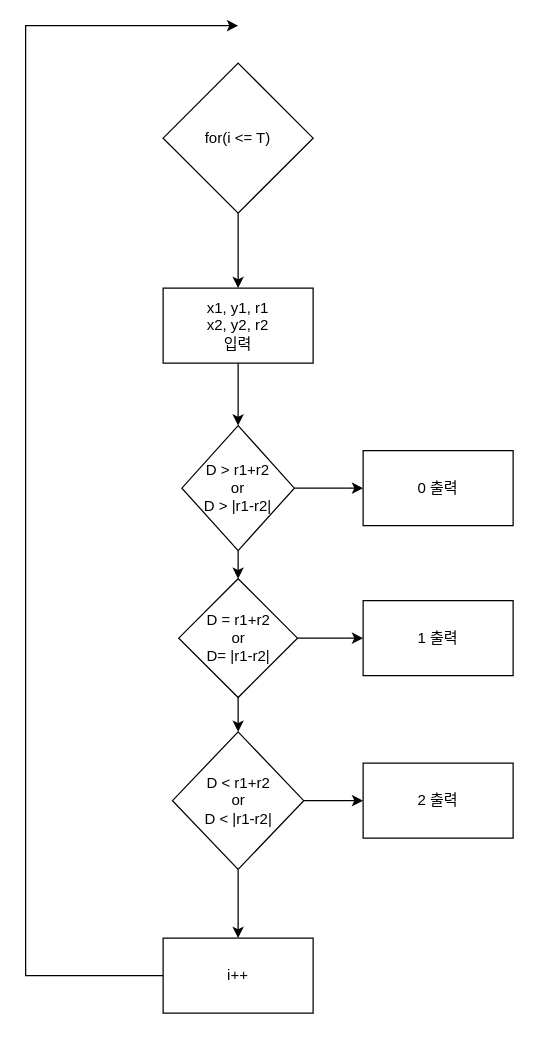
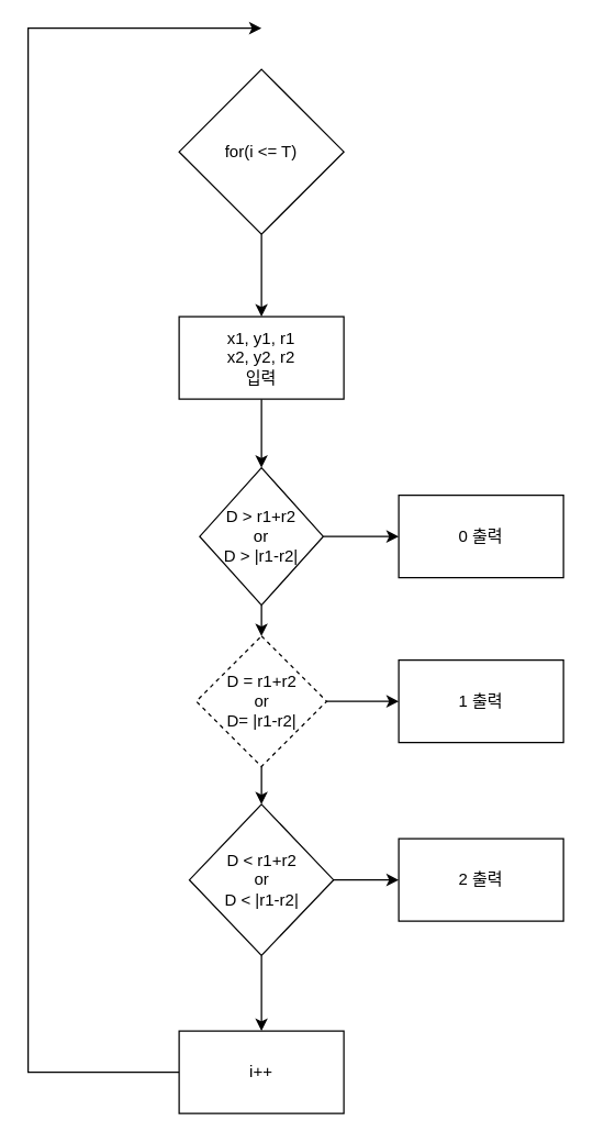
  <mxCell id="0" />
  <mxCell id="1" parent="0" />
  <mxCell id="2" value="" style="edgeStyle=orthogonalEdgeStyle;rounded=0;orthogonalLoop=1;jettySize=auto;html=1;" parent="1" source="3" target="5" edge="1"><mxGeometry relative="1" as="geometry" /></mxCell>
  <mxCell id="3" value="for(i &amp;lt;= T)" style="rhombus;whiteSpace=wrap;html=1;rounded=0;" parent="1" vertex="1"><mxGeometry x="130" y="50" width="120" height="120" as="geometry" /></mxCell>
  <mxCell id="4" value="" style="edgeStyle=orthogonalEdgeStyle;rounded=0;orthogonalLoop=1;jettySize=auto;html=1;" parent="1" source="5" target="8" edge="1"><mxGeometry relative="1" as="geometry" /></mxCell>
  <mxCell id="5" value="x1, y1, r1&lt;br&gt;x2, y2, r2&lt;br&gt;입력" style="whiteSpace=wrap;html=1;rounded=0;" parent="1" vertex="1"><mxGeometry x="130" y="230" width="120" height="60" as="geometry" /></mxCell>
  <mxCell id="6" value="" style="edgeStyle=orthogonalEdgeStyle;rounded=0;orthogonalLoop=1;jettySize=auto;html=1;" parent="1" source="8" target="11" edge="1"><mxGeometry relative="1" as="geometry" /></mxCell>
  <mxCell id="7" value="" style="edgeStyle=orthogonalEdgeStyle;rounded=0;orthogonalLoop=1;jettySize=auto;html=1;" parent="1" source="8" target="15" edge="1"><mxGeometry relative="1" as="geometry" /></mxCell>
  <mxCell id="8" value="D &amp;gt; r1+r2&lt;br&gt;or&lt;br&gt;D &amp;gt; |r1-r2|" style="rhombus;whiteSpace=wrap;html=1;rounded=0;" parent="1" vertex="1"><mxGeometry x="145" y="340" width="90" height="100" as="geometry" /></mxCell>
  <mxCell id="9" value="" style="edgeStyle=orthogonalEdgeStyle;rounded=0;orthogonalLoop=1;jettySize=auto;html=1;" parent="1" source="11" target="14" edge="1"><mxGeometry relative="1" as="geometry" /></mxCell>
  <mxCell id="10" value="" style="edgeStyle=orthogonalEdgeStyle;rounded=0;orthogonalLoop=1;jettySize=auto;html=1;" parent="1" source="11" target="16" edge="1"><mxGeometry relative="1" as="geometry" /></mxCell>
- <mxCell id="11" value="D = r1+r2&lt;br&gt;or &lt;br&gt;D= |r1-r2|" style="rhombus;whiteSpace=wrap;html=1;rounded=0;" parent="1" vertex="1"><mxGeometry x="142.5" y="462.5" width="95" height="95" as="geometry" /></mxCell>
+ <mxCell id="11" value="D = r1+r2&lt;br&gt;or &lt;br&gt;D= |r1-r2|" style="rhombus;whiteSpace=wrap;html=1;rounded=0;dashed=1;" parent="1" vertex="1"><mxGeometry x="142.5" y="462.5" width="95" height="95" as="geometry" /></mxCell>
  <mxCell id="12" value="" style="edgeStyle=orthogonalEdgeStyle;rounded=0;orthogonalLoop=1;jettySize=auto;html=1;" parent="1" source="14" target="17" edge="1"><mxGeometry relative="1" as="geometry" /></mxCell>
  <mxCell id="13" value="" style="edgeStyle=orthogonalEdgeStyle;rounded=0;orthogonalLoop=1;jettySize=auto;html=1;" edge="1" parent="1" source="14" target="19"><mxGeometry relative="1" as="geometry" /></mxCell>
  <mxCell id="14" value="D &amp;lt; r1+r2&lt;br&gt;or&lt;br&gt;D &amp;lt; |r1-r2|" style="rhombus;whiteSpace=wrap;html=1;rounded=0;" parent="1" vertex="1"><mxGeometry x="137.5" y="585" width="105" height="110" as="geometry" /></mxCell>
  <mxCell id="15" value="0 출력" style="whiteSpace=wrap;html=1;rounded=0;" parent="1" vertex="1"><mxGeometry x="290" y="360" width="120" height="60" as="geometry" /></mxCell>
  <mxCell id="16" value="1 출력" style="whiteSpace=wrap;html=1;rounded=0;" parent="1" vertex="1"><mxGeometry x="290" y="480" width="120" height="60" as="geometry" /></mxCell>
  <mxCell id="17" value="2 출력" style="whiteSpace=wrap;html=1;rounded=0;" parent="1" vertex="1"><mxGeometry x="290" y="610" width="120" height="60" as="geometry" /></mxCell>
  <mxCell id="18" style="edgeStyle=orthogonalEdgeStyle;rounded=0;orthogonalLoop=1;jettySize=auto;html=1;exitX=0;exitY=0.5;exitDx=0;exitDy=0;" edge="1" parent="1" source="19"><mxGeometry relative="1" as="geometry"><mxPoint x="190" y="20" as="targetPoint" /><Array as="points"><mxPoint x="20" y="780" /><mxPoint x="20" y="20" /></Array></mxGeometry></mxCell>
  <mxCell id="19" value="i++" style="whiteSpace=wrap;html=1;rounded=0;" vertex="1" parent="1"><mxGeometry x="130" y="750" width="120" height="60" as="geometry" /></mxCell>
